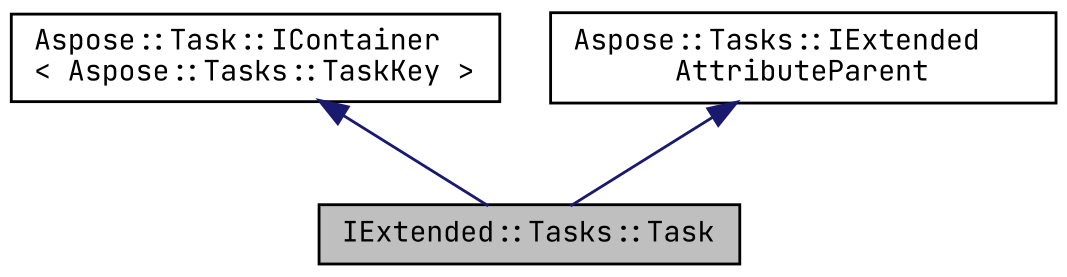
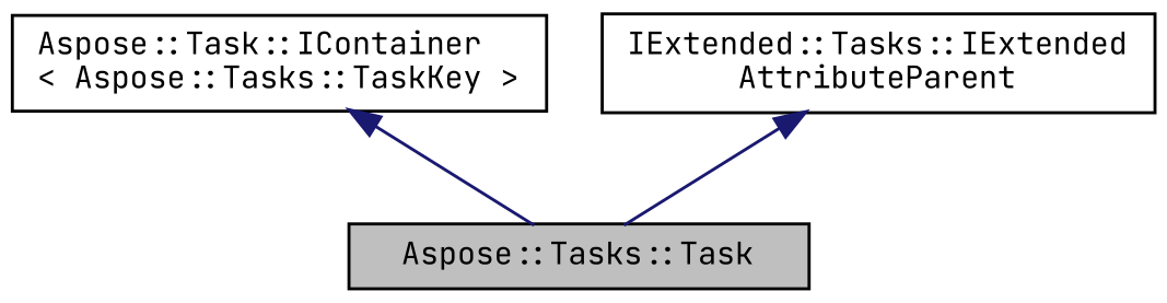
  digraph {
    fontname="JetBrains Mono"
    rankdir=TB
    node [color=black fillcolor=white fontname="JetBrains Mono" fontsize=10 shape=record style=filled]
    edge [color=midnightblue dir=back fontname="JetBrains Mono" fontsize=10 labelfontname=Helvetica labelfontsize=10 style=solid]
-   n1 [fillcolor=grey75 fontcolor=black height=0.2 label="IExtended::Tasks::Task" width=0.4]
+   n1 [fillcolor=grey75 fontcolor=black height=0.2 label="Aspose::Tasks::Task" width=0.4]
    n2 [height=0.2 label="Aspose::Task::IContainer\l\< Aspose::Tasks::TaskKey \>" width=0.4]
-   n3 [height=0.2 label="Aspose::Tasks::IExtended\lAttributeParent" width=0.4]
+   n3 [height=0.2 label="IExtended::Tasks::IExtended\lAttributeParent" width=0.4]
    n2 -> n1
    n3 -> n1
  }
